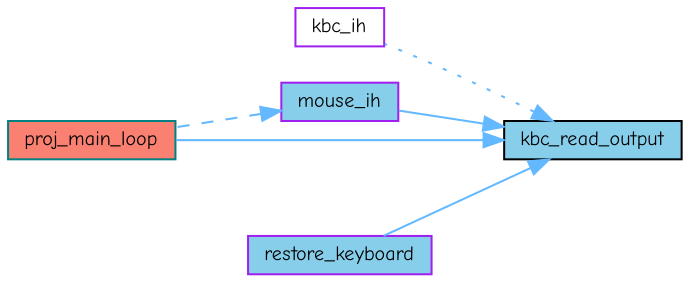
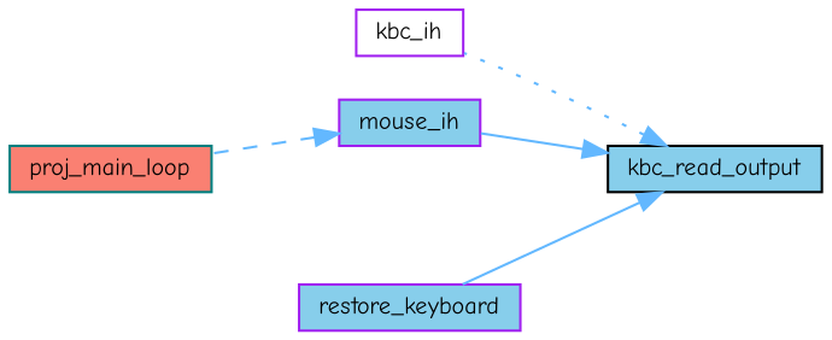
  digraph {
    fontname="Comic Neue"
    rankdir=RL
    node [color=purple fillcolor=skyblue fontname="Comic Neue" fontsize=10 shape=box style=filled]
    edge [color=steelblue1 dir=back fontname="Comic Neue" fontsize=10 labelfontname=Helvetica labelfontsize=10 style=solid]
    n1 [color=black fontcolor=black height=0.2 label=kbc_read_output width=0.4]
    n2 [fillcolor=white height=0.2 label=kbc_ih width=0.4]
    n3 [height=0.2 label=mouse_ih width=0.4]
    n4 [color=teal fillcolor=salmon height=0.2 label=proj_main_loop width=0.4]
    n5 [height=0.2 label=restore_keyboard width=0.4]
    n1 -> n2 [style=dotted]
    n1 -> n3
-   n1 -> n4
    n1 -> n5
    n3 -> n4 [style=dashed]
  }
